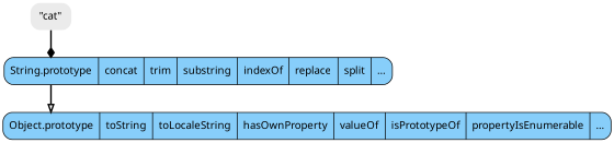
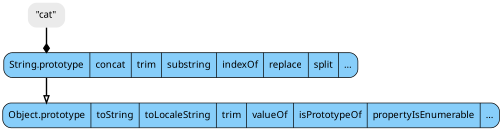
  digraph {
    rankdir=TB
    node [fillcolor=lightskyblue fontname=Sans shape=Mrecord style=filled]
    edge [headport=__proto__ style=bold]
    n1 [fillcolor=gray92 label="\"cat\"" shape=plaintext style="filled,rounded"]
    n2 [label="<__proto__>String.prototype|concat|trim|substring|indexOf|replace|split|…"]
-   n3 [label="<__proto__>Object.prototype|toString|toLocaleString|hasOwnProperty|valueOf|isPrototypeOf|propertyIsEnumerable|…"]
+   n3 [label="<__proto__>Object.prototype|toString|toLocaleString|trim|valueOf|isPrototypeOf|propertyIsEnumerable|…"]
    n1 -> n2 [arrowhead=diamond]
    n2 -> n3 [arrowhead=onormal tailport=__proto__]
  }
